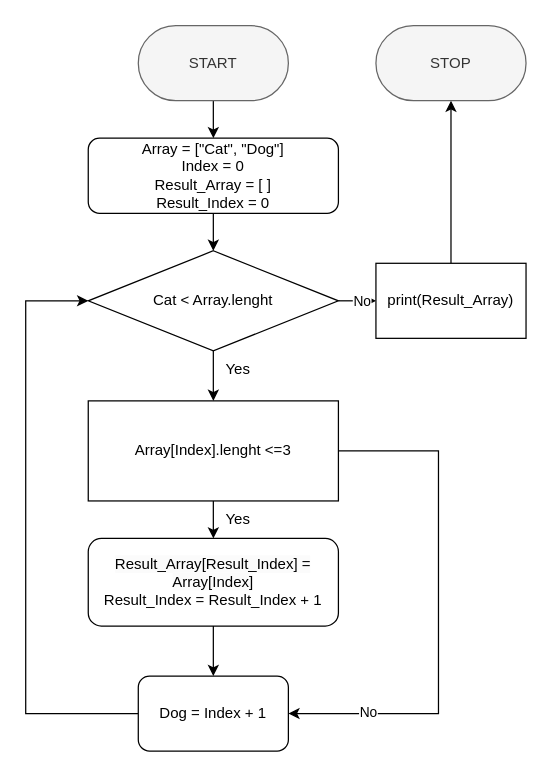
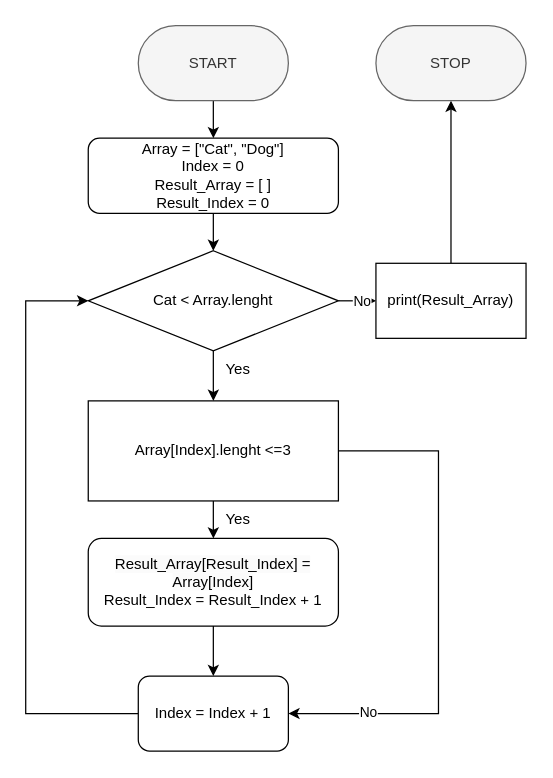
  <mxCell id="0" />
  <mxCell id="1" parent="0" />
  <mxCell id="2" style="edgeStyle=orthogonalEdgeStyle;rounded=0;orthogonalLoop=1;jettySize=auto;html=1;exitX=0.5;exitY=1;exitDx=0;exitDy=0;entryX=0.5;entryY=0;entryDx=0;entryDy=0;" edge="1" parent="1" source="3" target="5"><mxGeometry relative="1" as="geometry" /></mxCell>
  <mxCell id="3" value="START" style="rounded=1;whiteSpace=wrap;html=1;arcSize=50;fillColor=#f5f5f5;fontColor=#333333;strokeColor=#666666;" vertex="1" parent="1"><mxGeometry x="110" y="20" width="120" height="60" as="geometry" /></mxCell>
  <mxCell id="4" style="edgeStyle=orthogonalEdgeStyle;rounded=0;orthogonalLoop=1;jettySize=auto;html=1;exitX=0.5;exitY=1;exitDx=0;exitDy=0;entryX=0.5;entryY=0;entryDx=0;entryDy=0;" edge="1" parent="1" source="5" target="10"><mxGeometry relative="1" as="geometry" /></mxCell>
  <mxCell id="5" value="Array = [&quot;Cat&quot;, &quot;Dog&quot;]&lt;br&gt;Index = 0&lt;br&gt;Result_Array = [ ]&lt;br&gt;Result_Index = 0" style="rounded=1;whiteSpace=wrap;html=1;" vertex="1" parent="1"><mxGeometry x="70" y="110" width="200" height="60" as="geometry" /></mxCell>
  <mxCell id="6" style="edgeStyle=orthogonalEdgeStyle;rounded=0;orthogonalLoop=1;jettySize=auto;html=1;exitX=1;exitY=0.5;exitDx=0;exitDy=0;entryX=0;entryY=0.5;entryDx=0;entryDy=0;" edge="1" parent="1" source="10" target="12"><mxGeometry relative="1" as="geometry"><mxPoint x="370" y="240" as="targetPoint" /><Array as="points" /></mxGeometry></mxCell>
  <mxCell id="7" value="No" style="edgeLabel;html=1;align=center;verticalAlign=middle;resizable=0;points=[];" vertex="1" connectable="0" parent="6"><mxGeometry x="-0.207" y="2" relative="1" as="geometry"><mxPoint x="6" y="2" as="offset" /></mxGeometry></mxCell>
  <mxCell id="8" style="edgeStyle=orthogonalEdgeStyle;rounded=0;orthogonalLoop=1;jettySize=auto;html=1;exitX=0.5;exitY=1;exitDx=0;exitDy=0;" edge="1" parent="1" source="10" target="16"><mxGeometry relative="1" as="geometry"><mxPoint x="170" y="420" as="targetPoint" /><Array as="points" /></mxGeometry></mxCell>
  <mxCell id="9" value="Yes" style="edgeLabel;html=1;align=center;verticalAlign=middle;resizable=0;points=[];" vertex="1" connectable="0" parent="8"><mxGeometry x="0.268" relative="1" as="geometry"><mxPoint y="-69" as="offset" /></mxGeometry></mxCell>
  <mxCell id="10" value="Cat &amp;lt; Array.lenght" style="rhombus;whiteSpace=wrap;html=1;" vertex="1" parent="1"><mxGeometry x="70" y="200" width="200" height="80" as="geometry" /></mxCell>
  <mxCell id="11" style="edgeStyle=orthogonalEdgeStyle;rounded=0;orthogonalLoop=1;jettySize=auto;html=1;entryX=0.5;entryY=1;entryDx=0;entryDy=0;" edge="1" parent="1" source="12" target="21"><mxGeometry relative="1" as="geometry" /></mxCell>
  <mxCell id="12" value="print(Result_Array)" style="rounded=0;whiteSpace=wrap;html=1;" vertex="1" parent="1"><mxGeometry x="300" y="210" width="120" height="60" as="geometry" /></mxCell>
  <mxCell id="13" style="edgeStyle=orthogonalEdgeStyle;rounded=0;orthogonalLoop=1;jettySize=auto;html=1;exitX=1;exitY=0.5;exitDx=0;exitDy=0;entryX=1;entryY=0.5;entryDx=0;entryDy=0;" edge="1" parent="1" source="16" target="18"><mxGeometry relative="1" as="geometry"><mxPoint x="390" y="460" as="targetPoint" /><Array as="points"><mxPoint x="350" y="360" /><mxPoint x="350" y="570" /></Array></mxGeometry></mxCell>
  <mxCell id="14" value="No" style="edgeLabel;html=1;align=center;verticalAlign=middle;resizable=0;points=[];" vertex="1" connectable="0" parent="13"><mxGeometry x="0.692" y="-2" relative="1" as="geometry"><mxPoint as="offset" /></mxGeometry></mxCell>
  <mxCell id="15" value="" style="edgeStyle=orthogonalEdgeStyle;rounded=0;orthogonalLoop=1;jettySize=auto;html=1;" edge="1" parent="1" source="16" target="20"><mxGeometry relative="1" as="geometry" /></mxCell>
  <mxCell id="16" value="Array[Index].lenght &amp;lt;=3" style="whiteSpace=wrap;html=1;rounded=0;" vertex="1" parent="1"><mxGeometry x="70" y="320" width="200" height="80" as="geometry" /></mxCell>
  <mxCell id="17" style="edgeStyle=orthogonalEdgeStyle;rounded=0;orthogonalLoop=1;jettySize=auto;html=1;exitX=0;exitY=0.5;exitDx=0;exitDy=0;entryX=0;entryY=0.5;entryDx=0;entryDy=0;" edge="1" parent="1" source="18" target="10"><mxGeometry relative="1" as="geometry"><Array as="points"><mxPoint x="20" y="570" /><mxPoint x="20" y="240" /></Array></mxGeometry></mxCell>
- <mxCell id="18" value="Dog = Index + 1" style="rounded=1;whiteSpace=wrap;html=1;" vertex="1" parent="1"><mxGeometry x="110" y="540" width="120" height="60" as="geometry" /></mxCell>
+ <mxCell id="18" value="Index = Index + 1" style="rounded=1;whiteSpace=wrap;html=1;" vertex="1" parent="1"><mxGeometry x="110" y="540" width="120" height="60" as="geometry" /></mxCell>
  <mxCell id="19" value="" style="edgeStyle=orthogonalEdgeStyle;rounded=0;orthogonalLoop=1;jettySize=auto;html=1;" edge="1" parent="1" source="20" target="18"><mxGeometry relative="1" as="geometry" /></mxCell>
  <mxCell id="20" value="&lt;span style=&quot;color: rgb(0, 0, 0); font-family: Helvetica; font-size: 12px; font-style: normal; font-variant-ligatures: normal; font-variant-caps: normal; font-weight: 400; letter-spacing: normal; orphans: 2; text-align: center; text-indent: 0px; text-transform: none; widows: 2; word-spacing: 0px; -webkit-text-stroke-width: 0px; background-color: rgb(251, 251, 251); text-decoration-thickness: initial; text-decoration-style: initial; text-decoration-color: initial; float: none; display: inline !important;&quot;&gt;Result_Array[Result_Index] = Array[Index]&lt;br&gt;&lt;/span&gt;Result_Index = Result_Index + 1" style="rounded=1;whiteSpace=wrap;html=1;" vertex="1" parent="1"><mxGeometry x="70" y="430" width="200" height="70" as="geometry" /></mxCell>
  <mxCell id="21" value="STOP" style="rounded=1;whiteSpace=wrap;html=1;arcSize=50;fillColor=#f5f5f5;fontColor=#333333;strokeColor=#666666;" vertex="1" parent="1"><mxGeometry x="300" y="20" width="120" height="60" as="geometry" /></mxCell>
  <mxCell id="22" value="Yes" style="text;html=1;strokeColor=none;fillColor=none;align=center;verticalAlign=middle;whiteSpace=wrap;rounded=0;" vertex="1" parent="1"><mxGeometry x="160" y="280" width="60" height="30" as="geometry" /></mxCell>
  <mxCell id="23" value="Yes" style="text;html=1;strokeColor=none;fillColor=none;align=center;verticalAlign=middle;whiteSpace=wrap;rounded=0;" vertex="1" parent="1"><mxGeometry x="160" y="400" width="60" height="30" as="geometry" /></mxCell>
